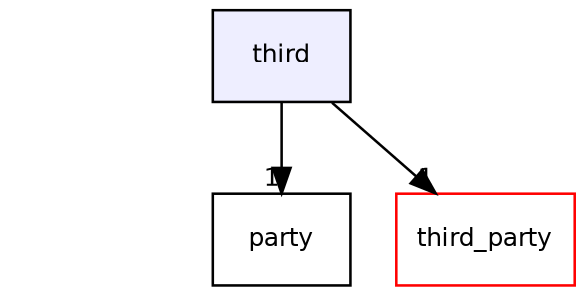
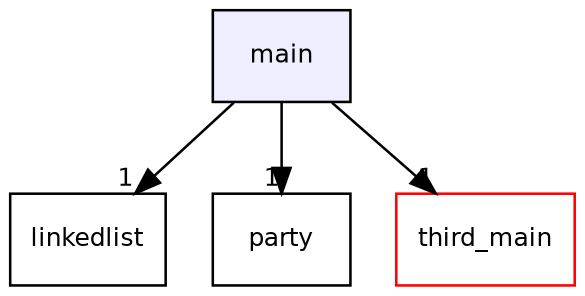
  digraph {
    compound=true
    node [fontname=Helvetica fontsize=10 shape=box]
    edge [headlabel=1 labeldistance=1.5 labelfontname=Helvetica labelfontsize=10]
-   n1 [fillcolor="#eeeeff" label=third pencolor=black style=filled]
+   n1 [fillcolor="#eeeeff" label=main pencolor=black style=filled]
+   n2 [label=linkedlist]
    n3 [label=party]
-   n4 [color=red fillcolor=white label=third_party style=filled]
+   n4 [color=red fillcolor=white label=third_main style=filled]
+   n1 -> n2
    n1 -> n3
    n1 -> n4
  }
